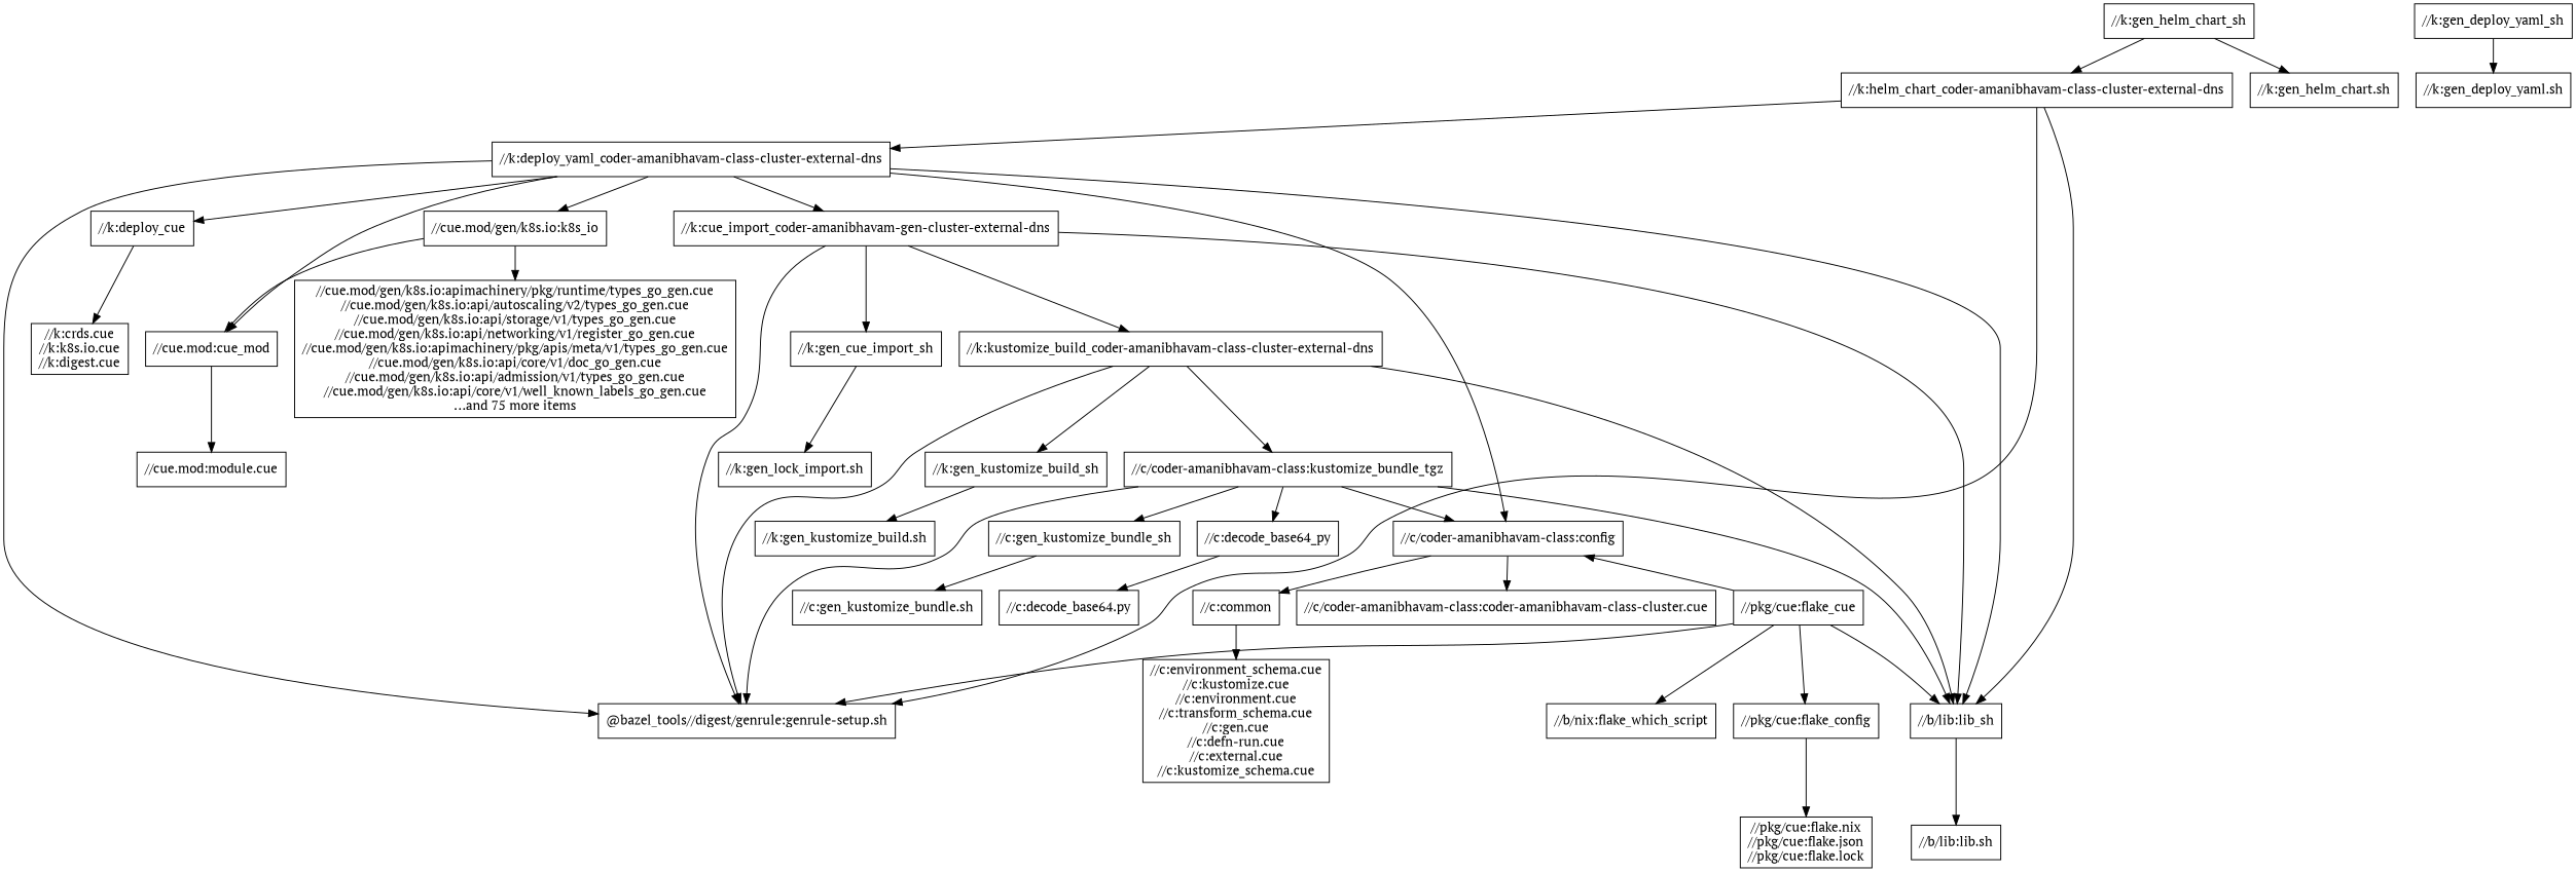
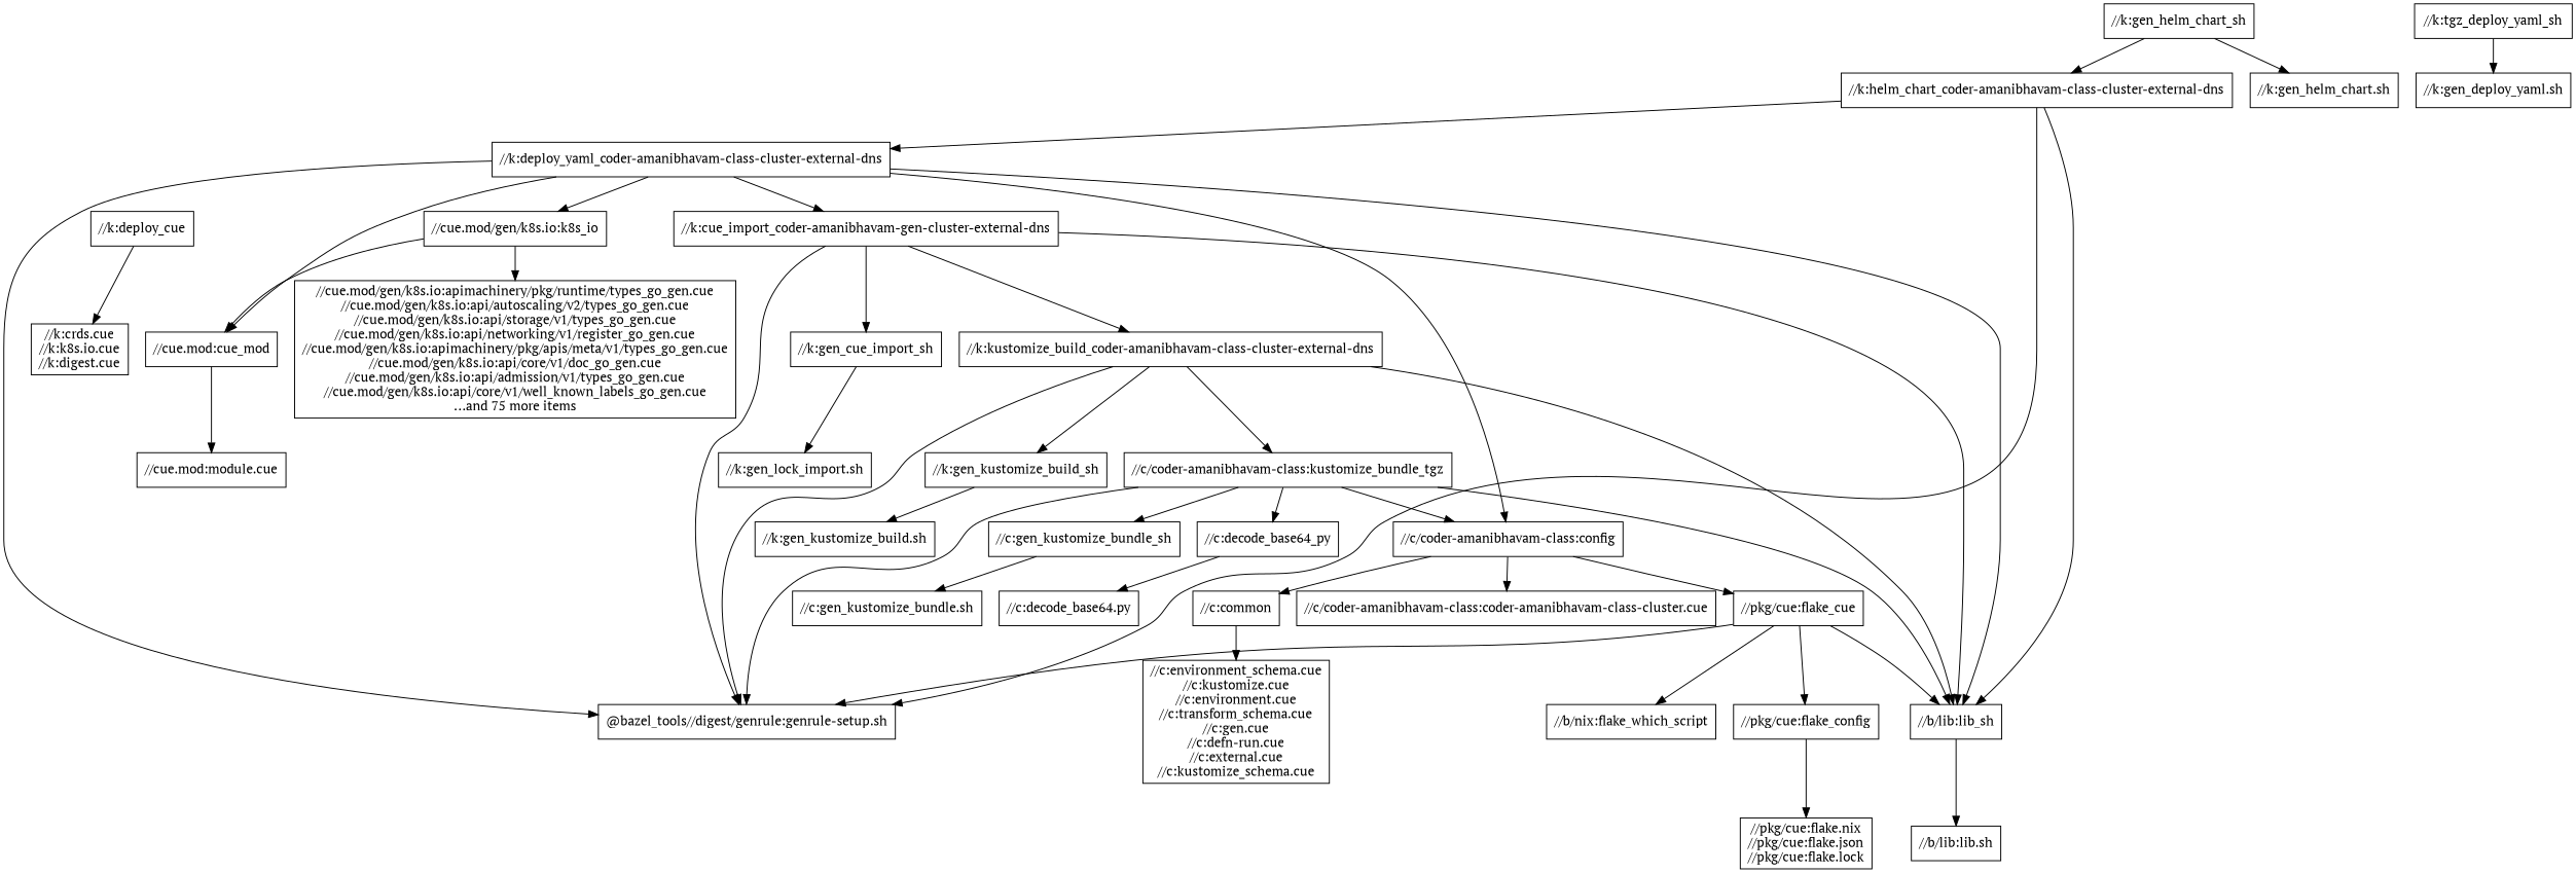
  digraph {
    fontname="PT Serif"
    node [fontname="PT Serif" shape=box]
    edge [fontname="PT Serif"]
    "//k:helm_chart_coder-amanibhavam-class-cluster-external-dns"
    "//k:deploy_yaml_coder-amanibhavam-class-cluster-external-dns"
    "//b/lib:lib_sh"
    n4 [label="@bazel_tools//digest/genrule:genrule-setup.sh"]
    n5 [label="//k:cue_import_coder-amanibhavam-gen-cluster-external-dns"]
    "//k:deploy_cue"
    "//cue.mod:cue_mod"
    "//cue.mod/gen/k8s.io:k8s_io"
    "//c/coder-amanibhavam-class:config"
    "//k:gen_helm_chart_sh"
    "//k:gen_helm_chart.sh"
    "//b/lib:lib.sh"
    "//k:kustomize_build_coder-amanibhavam-class-cluster-external-dns"
    "//k:gen_cue_import_sh"
    "//k:crds.cue\n//k:k8s.io.cue\n//k:digest.cue"
-   "//k:gen_deploy_yaml_sh"
+   "//k:gen_deploy_yaml_sh" [label="//k:tgz_deploy_yaml_sh"]
    "//k:gen_deploy_yaml.sh"
    "//cue.mod:module.cue"
    "//cue.mod/gen/k8s.io:apimachinery/pkg/runtime/types_go_gen.cue\n//cue.mod/gen/k8s.io:api/autoscaling/v2/types_go_gen.cue\n//cue.mod/gen/k8s.io:api/storage/v1/types_go_gen.cue\n//cue.mod/gen/k8s.io:api/networking/v1/register_go_gen.cue\n//cue.mod/gen/k8s.io:apimachinery/pkg/apis/meta/v1/types_go_gen.cue\n//cue.mod/gen/k8s.io:api/core/v1/doc_go_gen.cue\n//cue.mod/gen/k8s.io:api/admission/v1/types_go_gen.cue\n//cue.mod/gen/k8s.io:api/core/v1/well_known_labels_go_gen.cue\n...and 75 more items"
    "//k:gen_kustomize_build_sh"
    "//c/coder-amanibhavam-class:kustomize_bundle_tgz"
    n22 [label="//k:gen_lock_import.sh"]
    "//k:gen_kustomize_build.sh"
    "//c:gen_kustomize_bundle_sh"
    "//c:decode_base64_py"
    "//c/coder-amanibhavam-class:coder-amanibhavam-class-cluster.cue"
    "//c:common"
    "//pkg/cue:flake_cue"
    "//c:gen_kustomize_bundle.sh"
    "//c:decode_base64.py"
    "//c:environment_schema.cue\n//c:kustomize.cue\n//c:environment.cue\n//c:transform_schema.cue\n//c:gen.cue\n//c:defn-run.cue\n//c:external.cue\n//c:kustomize_schema.cue"
    "//pkg/cue:flake_config"
    "//b/nix:flake_which_script"
    "//pkg/cue:flake.nix\n//pkg/cue:flake.json\n//pkg/cue:flake.lock"
    "//k:helm_chart_coder-amanibhavam-class-cluster-external-dns" -> "//k:deploy_yaml_coder-amanibhavam-class-cluster-external-dns"
    "//k:helm_chart_coder-amanibhavam-class-cluster-external-dns" -> "//b/lib:lib_sh"
    "//k:helm_chart_coder-amanibhavam-class-cluster-external-dns" -> n4
    "//k:deploy_yaml_coder-amanibhavam-class-cluster-external-dns" -> "//b/lib:lib_sh"
    "//k:deploy_yaml_coder-amanibhavam-class-cluster-external-dns" -> n4
    "//k:deploy_yaml_coder-amanibhavam-class-cluster-external-dns" -> n5
-   "//k:deploy_yaml_coder-amanibhavam-class-cluster-external-dns" -> "//k:deploy_cue"
    "//k:deploy_yaml_coder-amanibhavam-class-cluster-external-dns" -> "//cue.mod:cue_mod"
    "//k:deploy_yaml_coder-amanibhavam-class-cluster-external-dns" -> "//cue.mod/gen/k8s.io:k8s_io"
    "//k:deploy_yaml_coder-amanibhavam-class-cluster-external-dns" -> "//c/coder-amanibhavam-class:config"
    "//b/lib:lib_sh" -> "//b/lib:lib.sh"
    n5 -> "//b/lib:lib_sh"
    n5 -> n4
    n5 -> "//k:kustomize_build_coder-amanibhavam-class-cluster-external-dns"
    n5 -> "//k:gen_cue_import_sh"
    "//k:deploy_cue" -> "//k:crds.cue\n//k:k8s.io.cue\n//k:digest.cue"
    "//cue.mod:cue_mod" -> "//cue.mod:module.cue"
    "//cue.mod/gen/k8s.io:k8s_io" -> "//cue.mod:cue_mod"
    "//cue.mod/gen/k8s.io:k8s_io" -> "//cue.mod/gen/k8s.io:apimachinery/pkg/runtime/types_go_gen.cue\n//cue.mod/gen/k8s.io:api/autoscaling/v2/types_go_gen.cue\n//cue.mod/gen/k8s.io:api/storage/v1/types_go_gen.cue\n//cue.mod/gen/k8s.io:api/networking/v1/register_go_gen.cue\n//cue.mod/gen/k8s.io:apimachinery/pkg/apis/meta/v1/types_go_gen.cue\n//cue.mod/gen/k8s.io:api/core/v1/doc_go_gen.cue\n//cue.mod/gen/k8s.io:api/admission/v1/types_go_gen.cue\n//cue.mod/gen/k8s.io:api/core/v1/well_known_labels_go_gen.cue\n...and 75 more items"
    "//c/coder-amanibhavam-class:config" -> "//c/coder-amanibhavam-class:coder-amanibhavam-class-cluster.cue"
    "//c/coder-amanibhavam-class:config" -> "//c:common"
-   "//pkg/cue:flake_cue" -> "//c/coder-amanibhavam-class:config"
+   "//c/coder-amanibhavam-class:config" -> "//pkg/cue:flake_cue"
    "//k:gen_helm_chart_sh" -> "//k:helm_chart_coder-amanibhavam-class-cluster-external-dns"
    "//k:gen_helm_chart_sh" -> "//k:gen_helm_chart.sh"
    "//k:kustomize_build_coder-amanibhavam-class-cluster-external-dns" -> "//b/lib:lib_sh"
    "//k:kustomize_build_coder-amanibhavam-class-cluster-external-dns" -> n4
    "//k:kustomize_build_coder-amanibhavam-class-cluster-external-dns" -> "//k:gen_kustomize_build_sh"
    "//k:kustomize_build_coder-amanibhavam-class-cluster-external-dns" -> "//c/coder-amanibhavam-class:kustomize_bundle_tgz"
    "//k:gen_cue_import_sh" -> n22
    "//k:gen_deploy_yaml_sh" -> "//k:gen_deploy_yaml.sh"
    "//k:gen_kustomize_build_sh" -> "//k:gen_kustomize_build.sh"
    "//c/coder-amanibhavam-class:kustomize_bundle_tgz" -> "//b/lib:lib_sh"
    "//c/coder-amanibhavam-class:kustomize_bundle_tgz" -> n4
    "//c/coder-amanibhavam-class:kustomize_bundle_tgz" -> "//c/coder-amanibhavam-class:config"
    "//c/coder-amanibhavam-class:kustomize_bundle_tgz" -> "//c:gen_kustomize_bundle_sh"
    "//c/coder-amanibhavam-class:kustomize_bundle_tgz" -> "//c:decode_base64_py"
    "//c:gen_kustomize_bundle_sh" -> "//c:gen_kustomize_bundle.sh"
    "//c:decode_base64_py" -> "//c:decode_base64.py"
    "//c:common" -> "//c:environment_schema.cue\n//c:kustomize.cue\n//c:environment.cue\n//c:transform_schema.cue\n//c:gen.cue\n//c:defn-run.cue\n//c:external.cue\n//c:kustomize_schema.cue"
    "//pkg/cue:flake_cue" -> "//b/lib:lib_sh"
    "//pkg/cue:flake_cue" -> n4
    "//pkg/cue:flake_cue" -> "//pkg/cue:flake_config"
    "//pkg/cue:flake_cue" -> "//b/nix:flake_which_script"
    "//pkg/cue:flake_config" -> "//pkg/cue:flake.nix\n//pkg/cue:flake.json\n//pkg/cue:flake.lock"
  }
